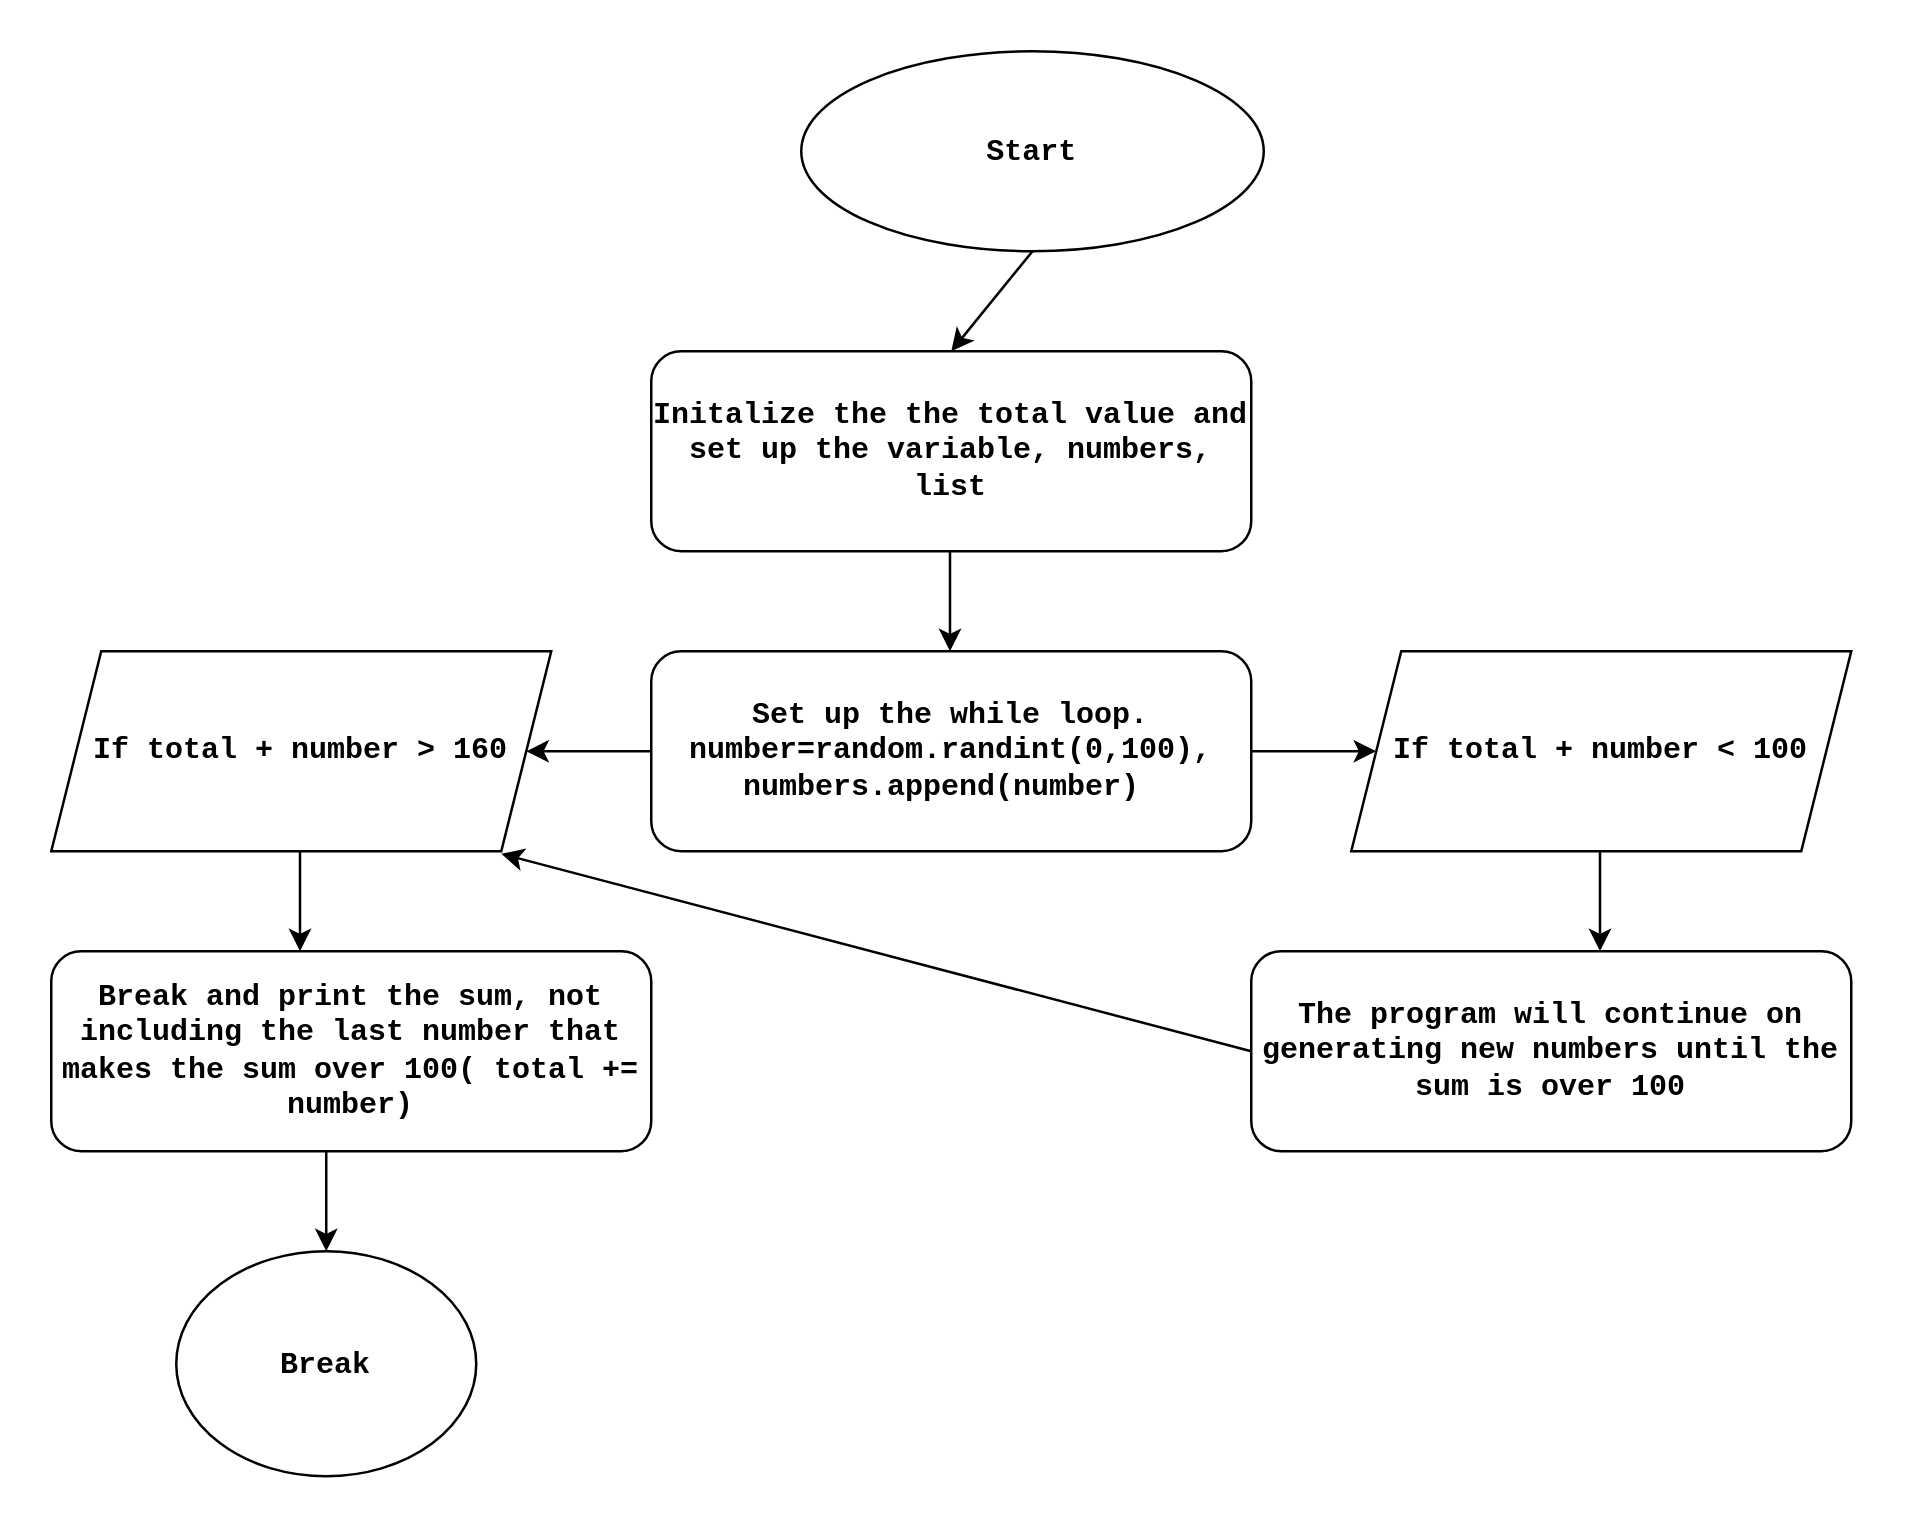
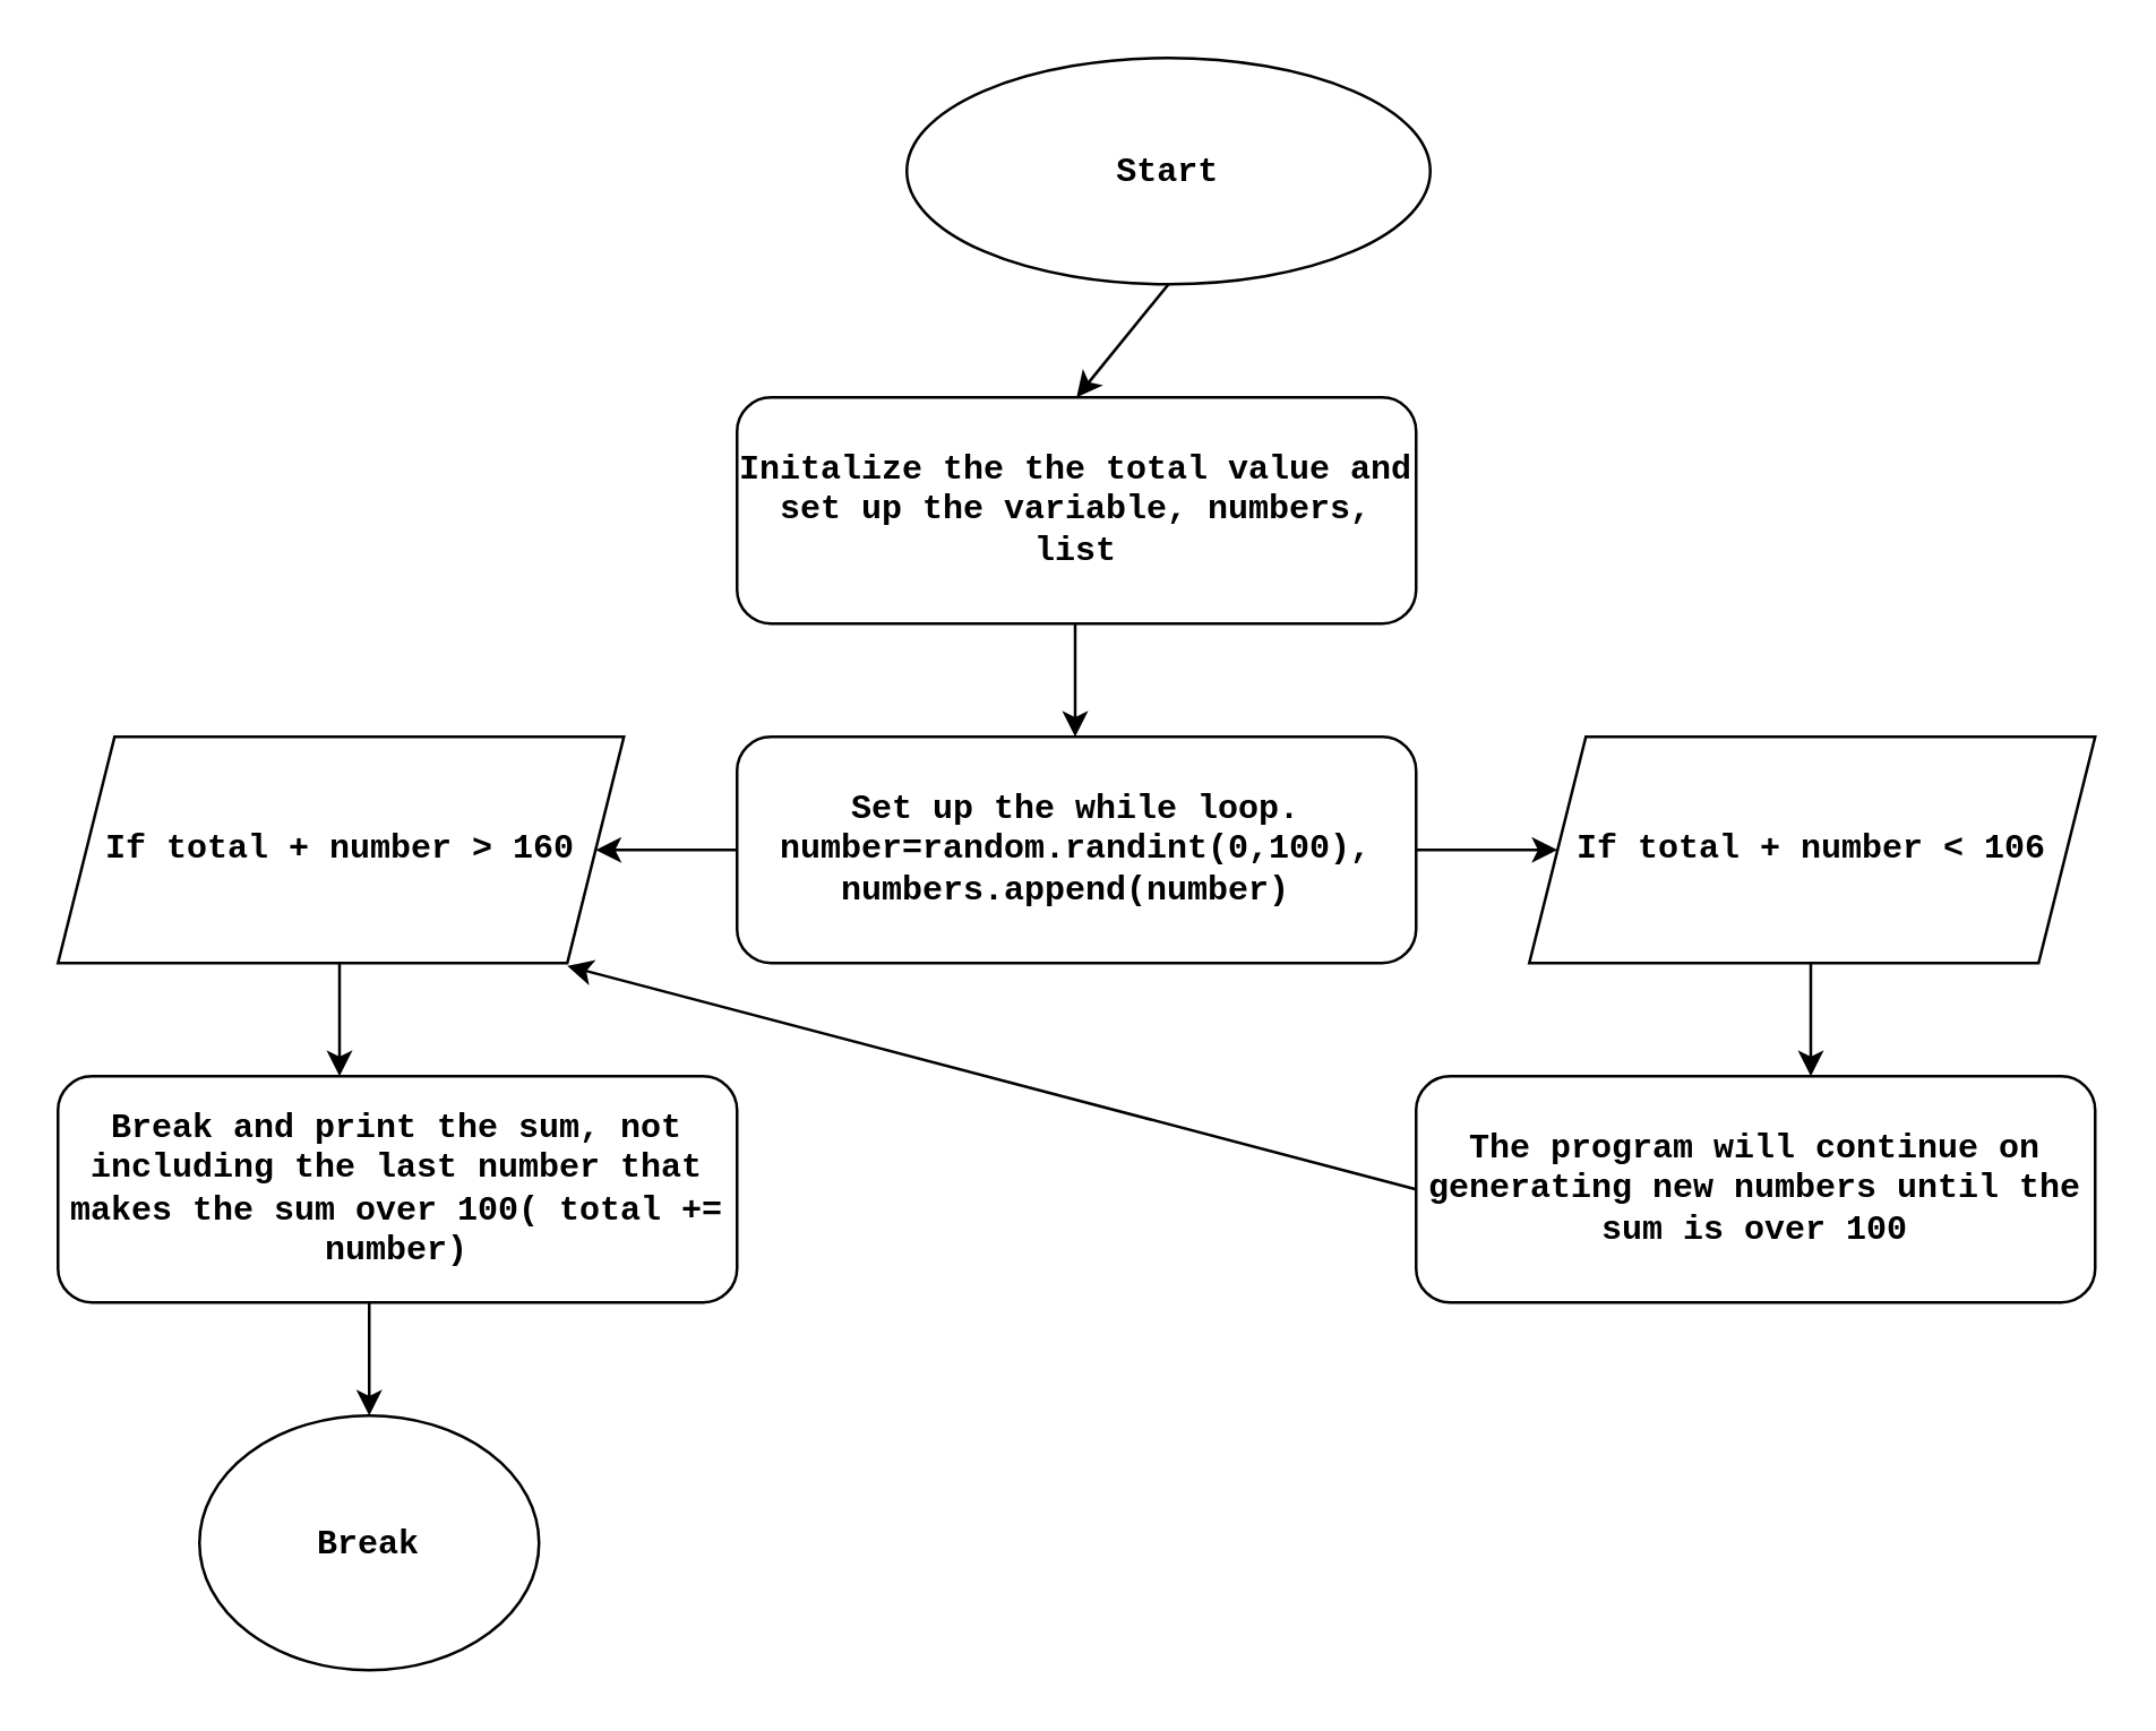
  <mxCell id="0" />
  <mxCell id="1" parent="0" />
  <mxCell id="2" value="&lt;h4&gt;&lt;font face=&quot;Courier New&quot;&gt;Start&lt;/font&gt;&lt;/h4&gt;" style="ellipse;whiteSpace=wrap;html=1;" vertex="1" parent="1"><mxGeometry x="320" y="20" width="185" height="80" as="geometry" /></mxCell>
  <mxCell id="3" value="" style="endArrow=classic;html=1;fontFamily=Courier New;exitX=0.5;exitY=1;exitDx=0;exitDy=0;" edge="1" parent="1" source="2"><mxGeometry width="50" height="50" relative="1" as="geometry"><mxPoint x="355" y="150" as="sourcePoint" /><mxPoint x="380" y="140" as="targetPoint" /></mxGeometry></mxCell>
  <mxCell id="4" value="&lt;h4&gt;Initalize the the total value and set up the variable, numbers, list&lt;/h4&gt;" style="rounded=1;whiteSpace=wrap;html=1;fontFamily=Courier New;" vertex="1" parent="1"><mxGeometry x="260" y="140" width="240" height="80" as="geometry" /></mxCell>
  <mxCell id="5" value="" style="endArrow=classic;html=1;fontFamily=Courier New;exitX=0.5;exitY=1;exitDx=0;exitDy=0;" edge="1" parent="1"><mxGeometry width="50" height="50" relative="1" as="geometry"><mxPoint x="379.5" y="220" as="sourcePoint" /><mxPoint x="379.5" y="260" as="targetPoint" /></mxGeometry></mxCell>
  <mxCell id="6" value="&lt;h4&gt;Set up the while loop. number=random.randint(0,100), numbers.append(number)&amp;nbsp;&lt;/h4&gt;" style="rounded=1;whiteSpace=wrap;html=1;fontFamily=Courier New;" vertex="1" parent="1"><mxGeometry x="260" y="260" width="240" height="80" as="geometry" /></mxCell>
  <mxCell id="7" value="" style="endArrow=classic;html=1;fontFamily=Courier New;exitX=0;exitY=0.5;exitDx=0;exitDy=0;" edge="1" parent="1" source="6"><mxGeometry width="50" height="50" relative="1" as="geometry"><mxPoint x="200" y="330" as="sourcePoint" /><mxPoint x="210" y="300" as="targetPoint" /></mxGeometry></mxCell>
  <mxCell id="8" value="" style="endArrow=classic;html=1;fontFamily=Courier New;" edge="1" parent="1"><mxGeometry width="50" height="50" relative="1" as="geometry"><mxPoint x="500" y="300" as="sourcePoint" /><mxPoint x="550" y="300" as="targetPoint" /></mxGeometry></mxCell>
  <mxCell id="9" value="&lt;h4&gt;If total + number &amp;gt; 160&lt;/h4&gt;" style="shape=parallelogram;perimeter=parallelogramPerimeter;whiteSpace=wrap;html=1;fixedSize=1;fontFamily=Courier New;" vertex="1" parent="1"><mxGeometry x="20" y="260" width="200" height="80" as="geometry" /></mxCell>
- <mxCell id="10" value="&lt;h4&gt;If total + number &amp;lt; 100&lt;/h4&gt;" style="shape=parallelogram;perimeter=parallelogramPerimeter;whiteSpace=wrap;html=1;fixedSize=1;fontFamily=Courier New;" vertex="1" parent="1"><mxGeometry x="540" y="260" width="200" height="80" as="geometry" /></mxCell>
+ <mxCell id="10" value="&lt;h4&gt;If total + number &amp;lt; 106&lt;/h4&gt;" style="shape=parallelogram;perimeter=parallelogramPerimeter;whiteSpace=wrap;html=1;fixedSize=1;fontFamily=Courier New;" vertex="1" parent="1"><mxGeometry x="540" y="260" width="200" height="80" as="geometry" /></mxCell>
  <mxCell id="11" value="" style="endArrow=classic;html=1;fontFamily=Courier New;exitX=0.5;exitY=1;exitDx=0;exitDy=0;" edge="1" parent="1"><mxGeometry width="50" height="50" relative="1" as="geometry"><mxPoint x="119.5" y="340" as="sourcePoint" /><mxPoint x="119.5" y="380" as="targetPoint" /></mxGeometry></mxCell>
  <mxCell id="12" value="" style="endArrow=classic;html=1;fontFamily=Courier New;exitX=0.5;exitY=1;exitDx=0;exitDy=0;" edge="1" parent="1"><mxGeometry width="50" height="50" relative="1" as="geometry"><mxPoint x="639.5" y="340" as="sourcePoint" /><mxPoint x="639.5" y="380" as="targetPoint" /></mxGeometry></mxCell>
  <mxCell id="13" value="&lt;h4&gt;Break and print the sum, not including the last number that makes the sum over 100( total += number)&lt;/h4&gt;" style="rounded=1;whiteSpace=wrap;html=1;fontFamily=Courier New;" vertex="1" parent="1"><mxGeometry x="20" y="380" width="240" height="80" as="geometry" /></mxCell>
  <mxCell id="14" value="&lt;h4&gt;The program will continue on generating new numbers until the sum is over 100&lt;/h4&gt;" style="rounded=1;whiteSpace=wrap;html=1;fontFamily=Courier New;" vertex="1" parent="1"><mxGeometry x="500" y="380" width="240" height="80" as="geometry" /></mxCell>
  <mxCell id="15" value="" style="endArrow=classic;html=1;fontFamily=Courier New;exitX=0;exitY=0.5;exitDx=0;exitDy=0;entryX=0.9;entryY=1.013;entryDx=0;entryDy=0;entryPerimeter=0;" edge="1" parent="1" source="14" target="9"><mxGeometry width="50" height="50" relative="1" as="geometry"><mxPoint x="360" y="400" as="sourcePoint" /><mxPoint x="410" y="350" as="targetPoint" /></mxGeometry></mxCell>
  <mxCell id="16" value="" style="endArrow=classic;html=1;fontFamily=Courier New;exitX=0.5;exitY=1;exitDx=0;exitDy=0;" edge="1" parent="1"><mxGeometry width="50" height="50" relative="1" as="geometry"><mxPoint x="130" y="460" as="sourcePoint" /><mxPoint x="130" y="500" as="targetPoint" /></mxGeometry></mxCell>
  <mxCell id="17" value="&lt;h4&gt;&lt;font face=&quot;Courier New&quot;&gt;Break&lt;/font&gt;&lt;/h4&gt;" style="ellipse;whiteSpace=wrap;html=1;" vertex="1" parent="1"><mxGeometry x="70" y="500" width="120" height="90" as="geometry" /></mxCell>
